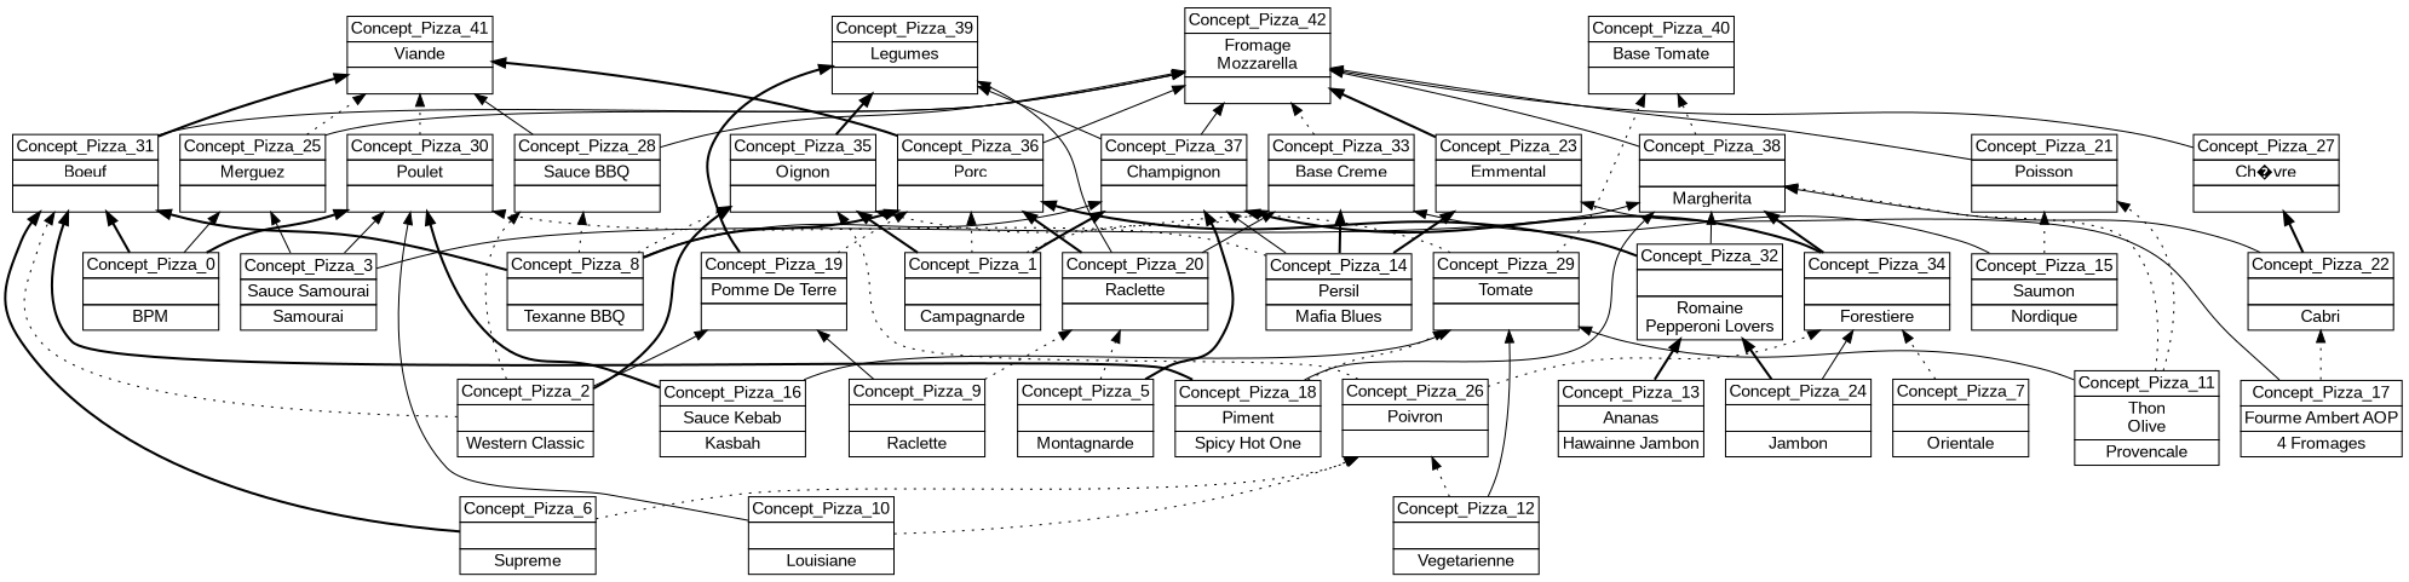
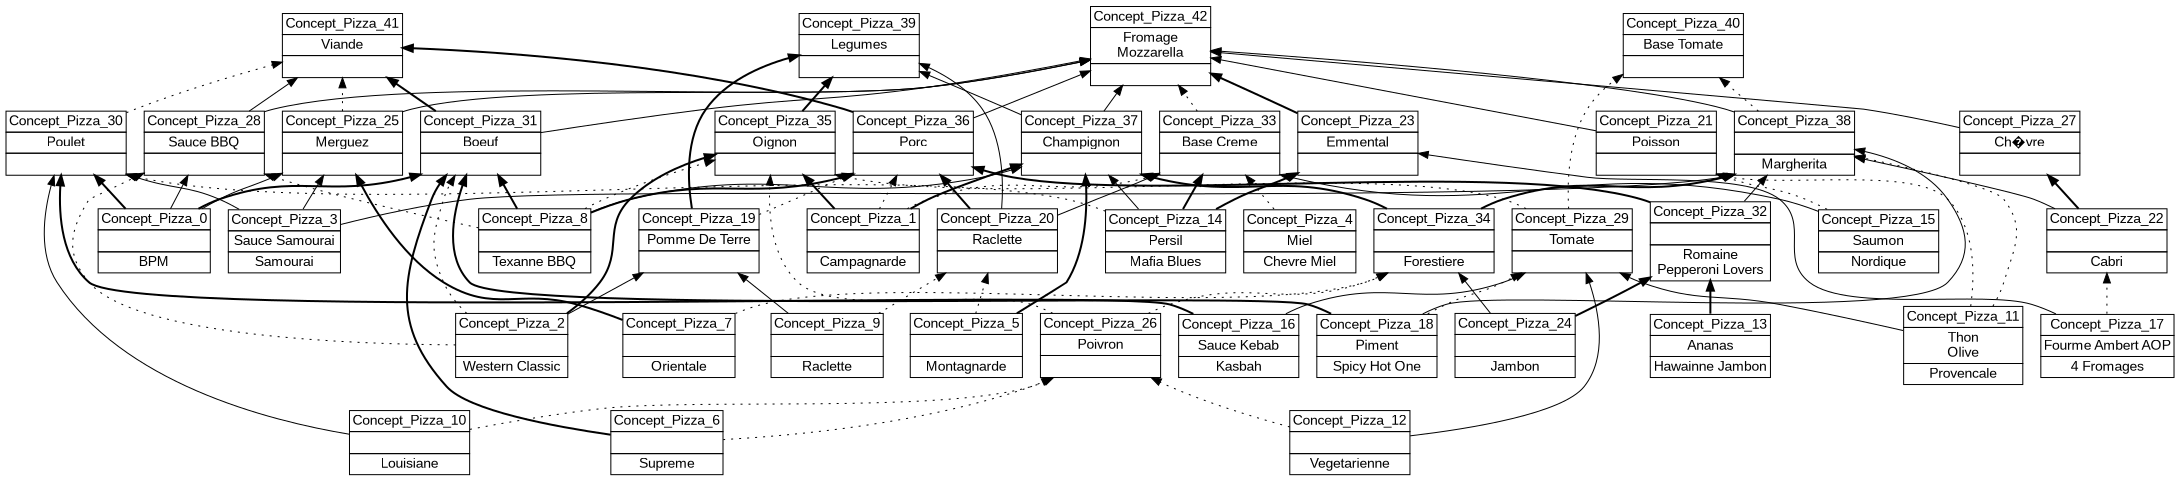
  digraph {
    fontname="Liberation Sans"
    nodesep=0.2
    rankdir=BT
    ranksep=0.3
    node [fontname="Liberation Sans" margin="0.03,0.03" shape=none]
    edge [fontname="Liberation Sans" headport=p style=solid tailport=p]
    n1 [label=<<table border="0" cellborder="1" cellspacing="0" port="p"><tr><td>Concept_Pizza_9</td></tr><tr><td><br/></td></tr><tr><td>Raclette<br/></td></tr></table>>]
    n2 [label=<<table border="0" cellborder="1" cellspacing="0" port="p"><tr><td>Concept_Pizza_19</td></tr><tr><td>Pomme De Terre<br/></td></tr><tr><td><br/></td></tr></table>>]
    n3 [label=<<table border="0" cellborder="1" cellspacing="0" port="p"><tr><td>Concept_Pizza_20</td></tr><tr><td>Raclette<br/></td></tr><tr><td><br/></td></tr></table>>]
    n4 [label=<<table border="0" cellborder="1" cellspacing="0" port="p"><tr><td>Concept_Pizza_36</td></tr><tr><td>Porc<br/></td></tr><tr><td><br/></td></tr></table>>]
    n5 [label=<<table border="0" cellborder="1" cellspacing="0" port="p"><tr><td>Concept_Pizza_39</td></tr><tr><td>Legumes<br/></td></tr><tr><td><br/></td></tr></table>>]
    n6 [label=<<table border="0" cellborder="1" cellspacing="0" port="p"><tr><td>Concept_Pizza_33</td></tr><tr><td>Base Creme<br/></td></tr><tr><td><br/></td></tr></table>>]
    n7 [label=<<table border="0" cellborder="1" cellspacing="0" port="p"><tr><td>Concept_Pizza_2</td></tr><tr><td><br/></td></tr><tr><td>Western Classic<br/></td></tr></table>>]
    n8 [label=<<table border="0" cellborder="1" cellspacing="0" port="p"><tr><td>Concept_Pizza_28</td></tr><tr><td>Sauce BBQ<br/></td></tr><tr><td><br/></td></tr></table>>]
    n9 [label=<<table border="0" cellborder="1" cellspacing="0" port="p"><tr><td>Concept_Pizza_31</td></tr><tr><td>Boeuf<br/></td></tr><tr><td><br/></td></tr></table>>]
    n10 [label=<<table border="0" cellborder="1" cellspacing="0" port="p"><tr><td>Concept_Pizza_35</td></tr><tr><td>Oignon<br/></td></tr><tr><td><br/></td></tr></table>>]
    n11 [label=<<table border="0" cellborder="1" cellspacing="0" port="p"><tr><td>Concept_Pizza_42</td></tr><tr><td>Fromage<br/>Mozzarella<br/></td></tr><tr><td><br/></td></tr></table>>]
    n12 [label=<<table border="0" cellborder="1" cellspacing="0" port="p"><tr><td>Concept_Pizza_41</td></tr><tr><td>Viande<br/></td></tr><tr><td><br/></td></tr></table>>]
    n13 [label=<<table border="0" cellborder="1" cellspacing="0" port="p"><tr><td>Concept_Pizza_12</td></tr><tr><td><br/></td></tr><tr><td>Vegetarienne<br/></td></tr></table>>]
    n14 [label=<<table border="0" cellborder="1" cellspacing="0" port="p"><tr><td>Concept_Pizza_26</td></tr><tr><td>Poivron<br/></td></tr><tr><td><br/></td></tr></table>>]
    n15 [label=<<table border="0" cellborder="1" cellspacing="0" port="p"><tr><td>Concept_Pizza_29</td></tr><tr><td>Tomate<br/></td></tr><tr><td><br/></td></tr></table>>]
    n16 [label=<<table border="0" cellborder="1" cellspacing="0" port="p"><tr><td>Concept_Pizza_34</td></tr><tr><td><br/></td></tr><tr><td>Forestiere<br/></td></tr></table>>]
    n17 [label=<<table border="0" cellborder="1" cellspacing="0" port="p"><tr><td>Concept_Pizza_40</td></tr><tr><td>Base Tomate<br/></td></tr><tr><td><br/></td></tr></table>>]
    n18 [label=<<table border="0" cellborder="1" cellspacing="0" port="p"><tr><td>Concept_Pizza_10</td></tr><tr><td><br/></td></tr><tr><td>Louisiane<br/></td></tr></table>>]
    n19 [label=<<table border="0" cellborder="1" cellspacing="0" port="p"><tr><td>Concept_Pizza_30</td></tr><tr><td>Poulet<br/></td></tr><tr><td><br/></td></tr></table>>]
    n20 [label=<<table border="0" cellborder="1" cellspacing="0" port="p"><tr><td>Concept_Pizza_3</td></tr><tr><td>Sauce Samourai<br/></td></tr><tr><td>Samourai<br/></td></tr></table>>]
    n21 [label=<<table border="0" cellborder="1" cellspacing="0" port="p"><tr><td>Concept_Pizza_25</td></tr><tr><td>Merguez<br/></td></tr><tr><td><br/></td></tr></table>>]
    n22 [label=<<table border="0" cellborder="1" cellspacing="0" port="p"><tr><td>Concept_Pizza_38</td></tr><tr><td><br/></td></tr><tr><td>Margherita<br/></td></tr></table>>]
    n23 [label=<<table border="0" cellborder="1" cellspacing="0" port="p"><tr><td>Concept_Pizza_16</td></tr><tr><td>Sauce Kebab<br/></td></tr><tr><td>Kasbah<br/></td></tr></table>>]
+   n24 [label=<<table border="0" cellborder="1" cellspacing="0" port="p"><tr><td>Concept_Pizza_4</td></tr><tr><td>Miel<br/></td></tr><tr><td>Chevre Miel<br/></td></tr></table>>]
    n25 [label=<<table border="0" cellborder="1" cellspacing="0" port="p"><tr><td>Concept_Pizza_27</td></tr><tr><td>Ch�vre<br/></td></tr><tr><td><br/></td></tr></table>>]
    n26 [label=<<table border="0" cellborder="1" cellspacing="0" port="p"><tr><td>Concept_Pizza_14</td></tr><tr><td>Persil<br/></td></tr><tr><td>Mafia Blues<br/></td></tr></table>>]
    n27 [label=<<table border="0" cellborder="1" cellspacing="0" port="p"><tr><td>Concept_Pizza_23</td></tr><tr><td>Emmental<br/></td></tr><tr><td><br/></td></tr></table>>]
    n28 [label=<<table border="0" cellborder="1" cellspacing="0" port="p"><tr><td>Concept_Pizza_37</td></tr><tr><td>Champignon<br/></td></tr><tr><td><br/></td></tr></table>>]
    n29 [label=<<table border="0" cellborder="1" cellspacing="0" port="p"><tr><td>Concept_Pizza_17</td></tr><tr><td>Fourme Ambert AOP<br/></td></tr><tr><td>4 Fromages<br/></td></tr></table>>]
    n30 [label=<<table border="0" cellborder="1" cellspacing="0" port="p"><tr><td>Concept_Pizza_22</td></tr><tr><td><br/></td></tr><tr><td>Cabri<br/></td></tr></table>>]
    n31 [label=<<table border="0" cellborder="1" cellspacing="0" port="p"><tr><td>Concept_Pizza_6</td></tr><tr><td><br/></td></tr><tr><td>Supreme<br/></td></tr></table>>]
    n32 [label=<<table border="0" cellborder="1" cellspacing="0" port="p"><tr><td>Concept_Pizza_24</td></tr><tr><td><br/></td></tr><tr><td>Jambon<br/></td></tr></table>>]
    n33 [label=<<table border="0" cellborder="1" cellspacing="0" port="p"><tr><td>Concept_Pizza_32</td></tr><tr><td><br/></td></tr><tr><td>Romaine<br/>Pepperoni Lovers<br/></td></tr></table>>]
    n34 [label=<<table border="0" cellborder="1" cellspacing="0" port="p"><tr><td>Concept_Pizza_0</td></tr><tr><td><br/></td></tr><tr><td>BPM<br/></td></tr></table>>]
    n35 [label=<<table border="0" cellborder="1" cellspacing="0" port="p"><tr><td>Concept_Pizza_15</td></tr><tr><td>Saumon<br/></td></tr><tr><td>Nordique<br/></td></tr></table>>]
    n36 [label=<<table border="0" cellborder="1" cellspacing="0" port="p"><tr><td>Concept_Pizza_21</td></tr><tr><td>Poisson<br/></td></tr><tr><td><br/></td></tr></table>>]
    n37 [label=<<table border="0" cellborder="1" cellspacing="0" port="p"><tr><td>Concept_Pizza_11</td></tr><tr><td>Thon<br/>Olive<br/></td></tr><tr><td>Provencale<br/></td></tr></table>>]
    n38 [label=<<table border="0" cellborder="1" cellspacing="0" port="p"><tr><td>Concept_Pizza_5</td></tr><tr><td><br/></td></tr><tr><td>Montagnarde<br/></td></tr></table>>]
    n39 [label=<<table border="0" cellborder="1" cellspacing="0" port="p"><tr><td>Concept_Pizza_8</td></tr><tr><td><br/></td></tr><tr><td>Texanne BBQ<br/></td></tr></table>>]
    n40 [label=<<table border="0" cellborder="1" cellspacing="0" port="p"><tr><td>Concept_Pizza_7</td></tr><tr><td><br/></td></tr><tr><td>Orientale<br/></td></tr></table>>]
    n41 [label=<<table border="0" cellborder="1" cellspacing="0" port="p"><tr><td>Concept_Pizza_1</td></tr><tr><td><br/></td></tr><tr><td>Campagnarde<br/></td></tr></table>>]
    n42 [label=<<table border="0" cellborder="1" cellspacing="0" port="p"><tr><td>Concept_Pizza_18</td></tr><tr><td>Piment<br/></td></tr><tr><td>Spicy Hot One<br/></td></tr></table>>]
    n43 [label=<<table border="0" cellborder="1" cellspacing="0" port="p"><tr><td>Concept_Pizza_13</td></tr><tr><td>Ananas<br/></td></tr><tr><td>Hawainne Jambon<br/></td></tr></table>>]
    n1 -> n2
    n1 -> n3 [style=dotted]
    n2 -> n4 [style=dotted]
    n2 -> n5 [style=bold]
    n3 -> n4 [style=bold]
    n3 -> n5
    n3 -> n6
    n4 -> n11
    n4 -> n12 [style=bold]
    n6 -> n11 [style=dotted]
    n7 -> n2
    n7 -> n8 [style=dotted]
    n7 -> n9 [style=dotted]
    n7 -> n10 [style=bold]
    n8 -> n11
    n8 -> n12
    n9 -> n11
    n9 -> n12 [style=bold]
    n10 -> n5 [style=bold]
    n13 -> n14 [style=dotted]
    n13 -> n15
    n14 -> n10 [style=dotted]
    n14 -> n16 [style=dotted]
    n15 -> n10 [style=dotted]
    n15 -> n17 [style=dotted]
    n16 -> n22 [style=bold]
    n16 -> n28 [style=bold]
    n18 -> n14 [style=dotted]
    n18 -> n19
    n19 -> n12 [style=dotted]
    n20 -> n19
    n20 -> n21
    n20 -> n22
    n21 -> n11
    n21 -> n12 [style=dotted]
    n22 -> n11
    n22 -> n17 [style=dotted]
    n23 -> n15
    n23 -> n19 [style=bold]
+   n24 -> n6 [style=dotted]
    n25 -> n11
    n26 -> n6 [style=bold]
    n26 -> n19 [style=dotted]
    n26 -> n27 [style=bold]
    n26 -> n28
    n27 -> n11 [style=bold]
    n28 -> n5
    n28 -> n11
    n29 -> n27
    n29 -> n30 [style=dotted]
    n30 -> n22
    n30 -> n25 [style=bold]
    n31 -> n9 [style=bold]
    n31 -> n14 [style=dotted]
    n32 -> n16
    n32 -> n33 [style=bold]
    n33 -> n4 [style=bold]
    n33 -> n22
+   n34 -> n8
    n34 -> n9 [style=bold]
    n34 -> n19 [style=bold]
    n34 -> n21
    n35 -> n6
    n35 -> n36 [style=dotted]
    n36 -> n11
    n37 -> n15
    n37 -> n22 [style=dotted]
    n37 -> n36 [style=dotted]
    n38 -> n3 [style=dotted]
    n38 -> n28 [style=bold]
    n39 -> n4 [style=bold]
    n39 -> n8 [style=dotted]
    n39 -> n9 [style=bold]
    n39 -> n10 [style=dotted]
    n39 -> n28
    n40 -> n16 [style=dotted]
+   n40 -> n21 [style=bold]
    n41 -> n4 [style=dotted]
    n41 -> n6 [style=dotted]
    n41 -> n10 [style=bold]
    n41 -> n28 [style=bold]
    n42 -> n9 [style=bold]
    n42 -> n15 [style=dotted]
    n42 -> n22
    n43 -> n33 [style=bold]
  }
